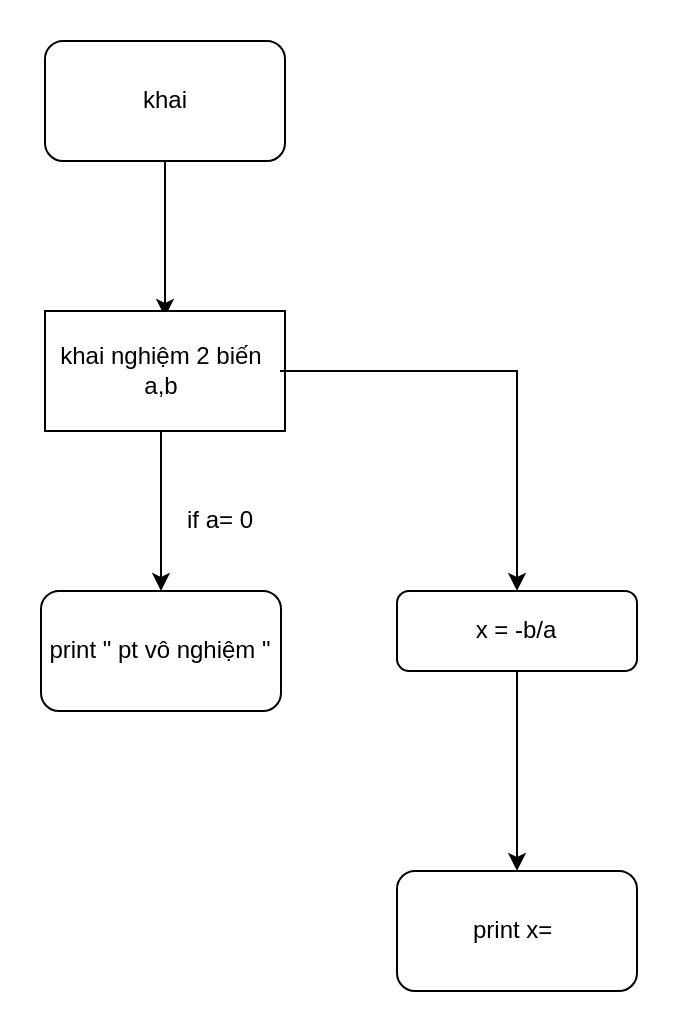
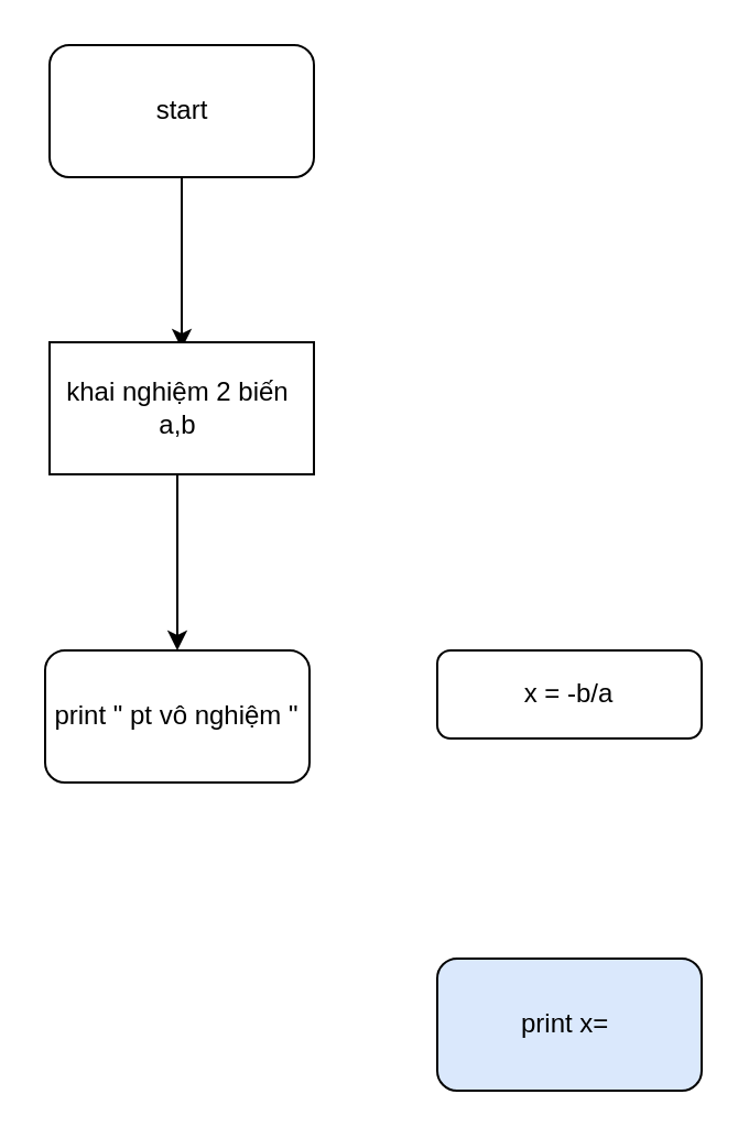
  <mxCell id="0" />
  <mxCell id="1" parent="0" />
  <mxCell id="2" value="" style="rounded=1;whiteSpace=wrap;html=1;" vertex="1" parent="1"><mxGeometry x="22" y="20" width="120" height="60" as="geometry" /></mxCell>
- <mxCell id="3" value="khai" style="text;html=1;align=center;verticalAlign=middle;whiteSpace=wrap;rounded=0;" vertex="1" parent="1"><mxGeometry x="24.5" y="24.5" width="115" height="51" as="geometry" /></mxCell>
+ <mxCell id="3" value="start" style="text;html=1;align=center;verticalAlign=middle;whiteSpace=wrap;rounded=0;" vertex="1" parent="1"><mxGeometry x="24.5" y="24.5" width="115" height="51" as="geometry" /></mxCell>
  <mxCell id="4" value="" style="endArrow=classic;html=1;rounded=0;exitX=0.5;exitY=1;exitDx=0;exitDy=0;" edge="1" parent="1" source="2"><mxGeometry width="50" height="50" relative="1" as="geometry"><mxPoint x="57" y="159" as="sourcePoint" /><mxPoint x="82" y="158" as="targetPoint" /></mxGeometry></mxCell>
  <mxCell id="5" value="" style="rounded=0;whiteSpace=wrap;html=1;" vertex="1" parent="1"><mxGeometry x="22" y="155" width="120" height="60" as="geometry" /></mxCell>
  <mxCell id="6" value="" style="edgeStyle=orthogonalEdgeStyle;rounded=0;orthogonalLoop=1;jettySize=auto;html=1;" edge="1" parent="1" source="8" target="9"><mxGeometry relative="1" as="geometry" /></mxCell>
- <mxCell id="7" value="" style="edgeStyle=orthogonalEdgeStyle;rounded=0;orthogonalLoop=1;jettySize=auto;html=1;" edge="1" parent="1" source="8" target="12"><mxGeometry relative="1" as="geometry" /></mxCell>
  <mxCell id="8" value="khai nghiệm 2 biến a,b" style="text;html=1;align=center;verticalAlign=middle;whiteSpace=wrap;rounded=0;" vertex="1" parent="1"><mxGeometry x="20.5" y="155" width="119" height="60" as="geometry" /></mxCell>
  <mxCell id="9" value="print &quot; pt vô nghiệm &quot;" style="rounded=1;whiteSpace=wrap;html=1;" vertex="1" parent="1"><mxGeometry x="20" y="295" width="120" height="60" as="geometry" /></mxCell>
- <mxCell id="10" value="if a= 0" style="text;html=1;align=center;verticalAlign=middle;whiteSpace=wrap;rounded=0;" vertex="1" parent="1"><mxGeometry x="79.5" y="245" width="60" height="30" as="geometry" /></mxCell>
- <mxCell id="11" value="" style="edgeStyle=orthogonalEdgeStyle;rounded=0;orthogonalLoop=1;jettySize=auto;html=1;" edge="1" parent="1" source="12" target="13"><mxGeometry relative="1" as="geometry" /></mxCell>
  <mxCell id="12" value="x = -b/a" style="rounded=1;whiteSpace=wrap;html=1;" vertex="1" parent="1"><mxGeometry x="198" y="295" width="120" height="40" as="geometry" /></mxCell>
- <mxCell id="13" value="print x=&amp;nbsp;" style="rounded=1;whiteSpace=wrap;html=1;" vertex="1" parent="1"><mxGeometry x="198" y="435" width="120" height="60" as="geometry" /></mxCell>
+ <mxCell id="13" value="print x=&amp;nbsp;" style="rounded=1;whiteSpace=wrap;html=1;fillColor=#dae8fc;" vertex="1" parent="1"><mxGeometry x="198" y="435" width="120" height="60" as="geometry" /></mxCell>
